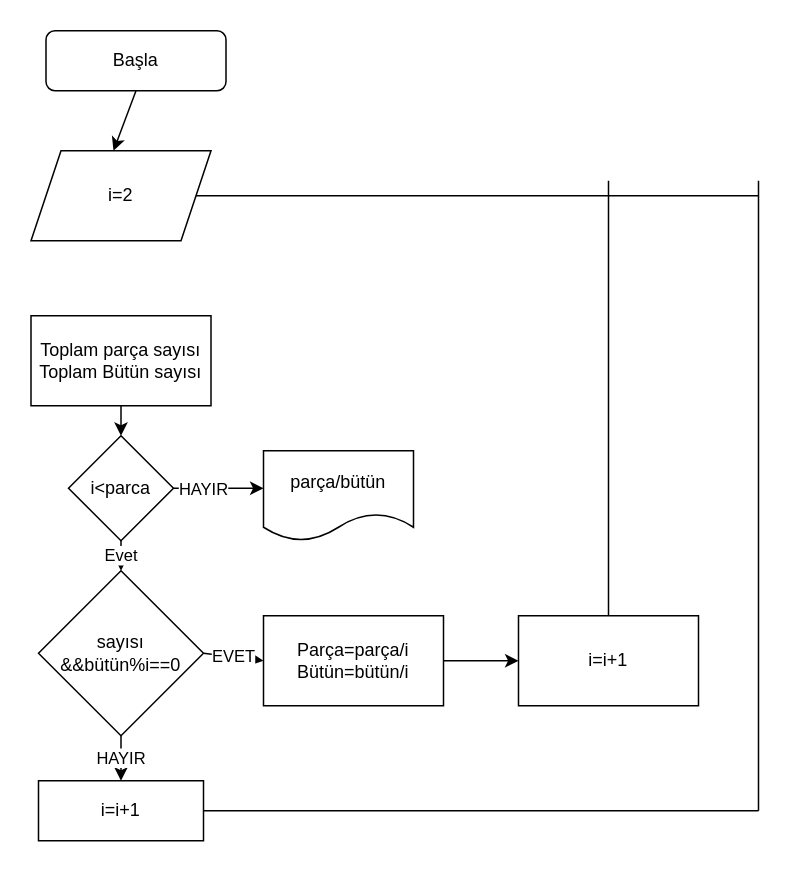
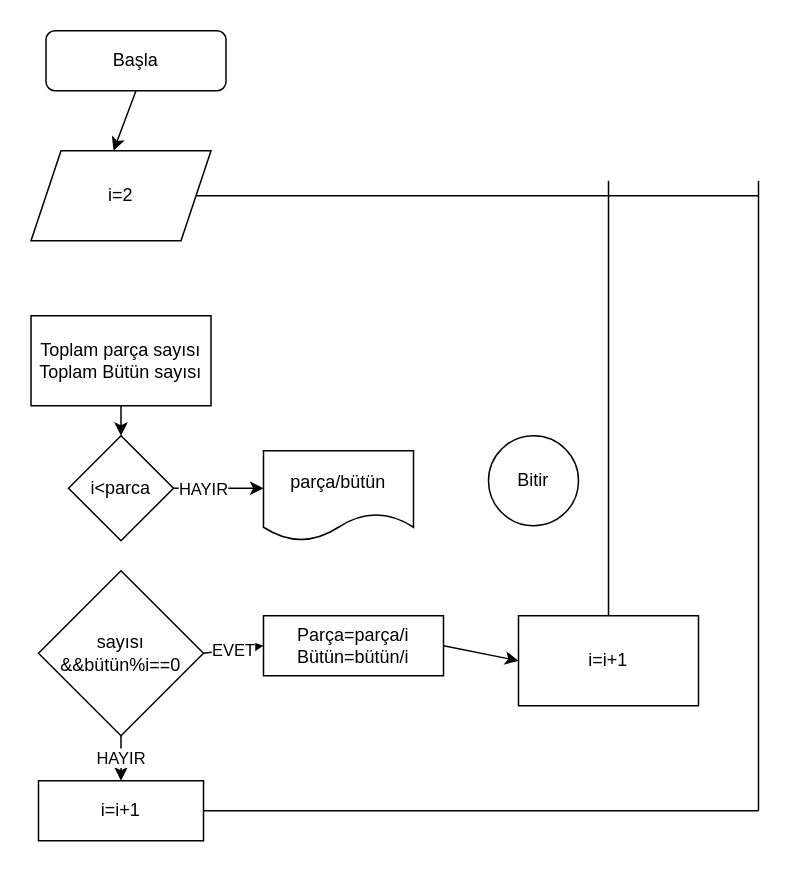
  <mxCell id="0" />
  <mxCell id="1" parent="0" />
  <mxCell id="2" value="Başla" style="rounded=1;whiteSpace=wrap;html=1;fontSize=12;glass=0;strokeWidth=1;shadow=0;" parent="1" vertex="1"><mxGeometry x="30" y="20" width="120" height="40" as="geometry" /></mxCell>
  <mxCell id="3" value="Toplam parça sayısı&lt;br&gt;Toplam Bütün sayısı&lt;br&gt;" style="rounded=0;whiteSpace=wrap;html=1;" parent="1" vertex="1"><mxGeometry x="20" y="210" width="120" height="60" as="geometry" /></mxCell>
  <mxCell id="4" value="sayısı &amp;amp;&amp;amp;bütün%i==0&lt;br&gt;" style="rhombus;whiteSpace=wrap;html=1;" parent="1" vertex="1"><mxGeometry x="25" y="380" width="110" height="110" as="geometry" /></mxCell>
  <mxCell id="5" value="i=2" style="shape=parallelogram;perimeter=parallelogramPerimeter;whiteSpace=wrap;html=1;fixedSize=1;" parent="1" vertex="1"><mxGeometry x="20" y="100" width="120" height="60" as="geometry" /></mxCell>
  <mxCell id="6" value="" style="endArrow=classic;html=1;exitX=0.5;exitY=1;exitDx=0;exitDy=0;" parent="1" source="2" edge="1"><mxGeometry width="50" height="50" relative="1" as="geometry"><mxPoint x="70" y="100" as="sourcePoint" /><mxPoint x="75" y="100" as="targetPoint" /></mxGeometry></mxCell>
  <mxCell id="7" value="EVET" style="endArrow=classic;html=1;exitX=1;exitY=0.5;exitDx=0;exitDy=0;entryX=0;entryY=0.5;entryDx=0;entryDy=0;" parent="1" source="4" target="8" edge="1"><mxGeometry width="50" height="50" relative="1" as="geometry"><mxPoint x="135" y="400" as="sourcePoint" /><mxPoint x="185" y="375" as="targetPoint" /></mxGeometry></mxCell>
- <mxCell id="8" value="Parça=parça/i&lt;br&gt;Bütün=bütün/i" style="rounded=0;whiteSpace=wrap;html=1;" parent="1" vertex="1"><mxGeometry x="175" y="410" width="120" height="60" as="geometry" /></mxCell>
+ <mxCell id="8" value="Parça=parça/i&lt;br&gt;Bütün=bütün/i" style="rounded=0;whiteSpace=wrap;html=1;" parent="1" vertex="1"><mxGeometry x="175" y="410" width="120" height="40" as="geometry" /></mxCell>
  <mxCell id="9" value="" style="endArrow=classic;html=1;exitX=1;exitY=0.5;exitDx=0;exitDy=0;entryX=0;entryY=0.5;entryDx=0;entryDy=0;" parent="1" source="8" target="10" edge="1"><mxGeometry width="50" height="50" relative="1" as="geometry"><mxPoint x="305" y="400" as="sourcePoint" /><mxPoint x="345" y="375" as="targetPoint" /></mxGeometry></mxCell>
  <mxCell id="10" value="i=i+1" style="rounded=0;whiteSpace=wrap;html=1;" parent="1" vertex="1"><mxGeometry x="345" y="410" width="120" height="60" as="geometry" /></mxCell>
  <mxCell id="11" value="" style="endArrow=none;html=1;exitX=0.5;exitY=0;exitDx=0;exitDy=0;" parent="1" source="10" edge="1"><mxGeometry width="50" height="50" relative="1" as="geometry"><mxPoint x="375" y="350" as="sourcePoint" /><mxPoint x="405" y="120" as="targetPoint" /></mxGeometry></mxCell>
  <mxCell id="12" value="" style="endArrow=none;html=1;exitX=1;exitY=0.5;exitDx=0;exitDy=0;" parent="1" source="5" edge="1"><mxGeometry width="50" height="50" relative="1" as="geometry"><mxPoint x="125" y="160" as="sourcePoint" /><mxPoint x="405" y="130" as="targetPoint" /></mxGeometry></mxCell>
  <mxCell id="13" value="i&amp;lt;parca" style="rhombus;whiteSpace=wrap;html=1;" parent="1" vertex="1"><mxGeometry x="45" y="290" width="70" height="70" as="geometry" /></mxCell>
  <mxCell id="14" value="" style="endArrow=classic;html=1;exitX=0.5;exitY=1;exitDx=0;exitDy=0;" parent="1" source="3" edge="1"><mxGeometry width="50" height="50" relative="1" as="geometry"><mxPoint x="55" y="320" as="sourcePoint" /><mxPoint x="80" y="290" as="targetPoint" /></mxGeometry></mxCell>
- <mxCell id="15" value="Evet" style="endArrow=classic;html=1;exitX=0.5;exitY=1;exitDx=0;exitDy=0;entryX=0.5;entryY=0;entryDx=0;entryDy=0;" parent="1" source="13" target="4" edge="1"><mxGeometry width="50" height="50" relative="1" as="geometry"><mxPoint x="175" y="360" as="sourcePoint" /><mxPoint x="225" y="310" as="targetPoint" /></mxGeometry></mxCell>
  <mxCell id="16" value="" style="endArrow=classic;html=1;exitX=1;exitY=0.5;exitDx=0;exitDy=0;" parent="1" source="13" edge="1"><mxGeometry width="50" height="50" relative="1" as="geometry"><mxPoint x="145" y="340" as="sourcePoint" /><mxPoint x="175" y="325" as="targetPoint" /></mxGeometry></mxCell>
  <mxCell id="17" value="HAYIR" style="edgeLabel;html=1;align=center;verticalAlign=middle;resizable=0;points=[];" parent="16" vertex="1" connectable="0"><mxGeometry x="-0.378" relative="1" as="geometry"><mxPoint as="offset" /></mxGeometry></mxCell>
  <mxCell id="18" value="parça/bütün" style="shape=document;whiteSpace=wrap;html=1;boundedLbl=1;" parent="1" vertex="1"><mxGeometry x="175" y="300" width="100" height="60" as="geometry" /></mxCell>
+ <mxCell id="19" value="Bitir" style="ellipse;whiteSpace=wrap;html=1;aspect=fixed;" parent="1" vertex="1"><mxGeometry x="325" y="290" width="60" height="60" as="geometry" /></mxCell>
  <mxCell id="20" value="HAYIR" style="endArrow=classic;html=1;exitX=0.5;exitY=1;exitDx=0;exitDy=0;" parent="1" source="4" edge="1"><mxGeometry width="50" height="50" relative="1" as="geometry"><mxPoint x="65" y="540" as="sourcePoint" /><mxPoint x="80" y="520" as="targetPoint" /></mxGeometry></mxCell>
  <mxCell id="21" value="i=i+1" style="rounded=0;whiteSpace=wrap;html=1;" parent="1" vertex="1"><mxGeometry x="25" y="520" width="110" height="40" as="geometry" /></mxCell>
  <mxCell id="22" value="" style="endArrow=none;html=1;exitX=1;exitY=0.5;exitDx=0;exitDy=0;" parent="1" source="21" edge="1"><mxGeometry width="50" height="50" relative="1" as="geometry"><mxPoint x="125" y="570" as="sourcePoint" /><mxPoint x="505" y="540" as="targetPoint" /></mxGeometry></mxCell>
  <mxCell id="23" value="" style="endArrow=none;html=1;" parent="1" edge="1"><mxGeometry width="50" height="50" relative="1" as="geometry"><mxPoint x="505" y="540" as="sourcePoint" /><mxPoint x="505" y="120" as="targetPoint" /></mxGeometry></mxCell>
  <mxCell id="24" value="" style="endArrow=none;html=1;" parent="1" edge="1"><mxGeometry width="50" height="50" relative="1" as="geometry"><mxPoint x="405" y="130" as="sourcePoint" /><mxPoint x="505" y="130" as="targetPoint" /></mxGeometry></mxCell>
